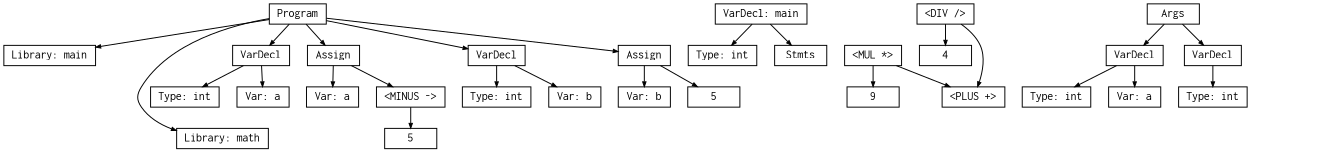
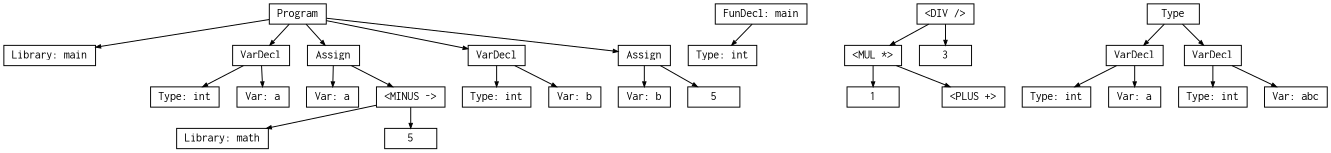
  digraph {
    ranksep=.3
    node [fontname=Courier fontsize=12 shape=box]
    edge [arrowsize=.5]
    n1 [height=.1 label=Program]
    n2 [height=.1 label="Library: main"]
    n3 [height=.1 label="Library: math"]
    n4 [height=.1 label=VarDecl]
    n5 [height=.1 label=Assign]
    n6 [height=.1 label=VarDecl]
    n7 [height=.1 label=Assign]
    n8 [height=.1 label="Type: int"]
    n9 [height=.1 label="Var: a"]
    n10 [height=.1 label="Var: a"]
    n11 [height=.1 label="<MINUS ->"]
    n12 [height=.1 label="Type: int"]
    n13 [height=.1 label="Var: b"]
    n14 [height=.1 label="Var: b"]
    n15 [height=.1 label=5]
-   n16 [height=.1 label="VarDecl: main"]
+   n16 [height=.1 label="FunDecl: main"]
    n17 [height=.1 label="Type: int"]
-   n18 [height=.1 label=Stmts]
    n19 [height=.1 label=5]
    n20 [height=.1 label="<DIV />"]
    n21 [height=.1 label="<MUL *>"]
-   n22 [height=.1 label=4]
-   n23 [height=.1 label=9]
+   n22 [height=.1 label=3]
+   n23 [height=.1 label=1]
    n24 [height=.1 label="<PLUS +>"]
-   n25 [height=.1 label=Args]
+   n25 [height=.1 label=Type]
    n26 [height=.1 label=VarDecl]
    n27 [height=.1 label=VarDecl]
    n28 [height=.1 label="Type: int"]
    n29 [height=.1 label="Var: a"]
    n30 [height=.1 label="Type: int"]
+   n31 [height=.1 label="Var: abc"]
    n1 -> n2
-   n1 -> n3
+   n11 -> n3
    n1 -> n4
    n1 -> n5
    n1 -> n6
    n1 -> n7
    n4 -> n8
    n4 -> n9
    n5 -> n10
    n5 -> n11
    n6 -> n12
    n6 -> n13
    n7 -> n14
    n7 -> n15
    n11 -> n19
    n16 -> n17
-   n16 -> n18
-   n20 -> n24
+   n20 -> n21
    n20 -> n22
    n21 -> n23
    n21 -> n24
    n25 -> n26
    n25 -> n27
    n26 -> n28
    n26 -> n29
    n27 -> n30
+   n27 -> n31
  }
